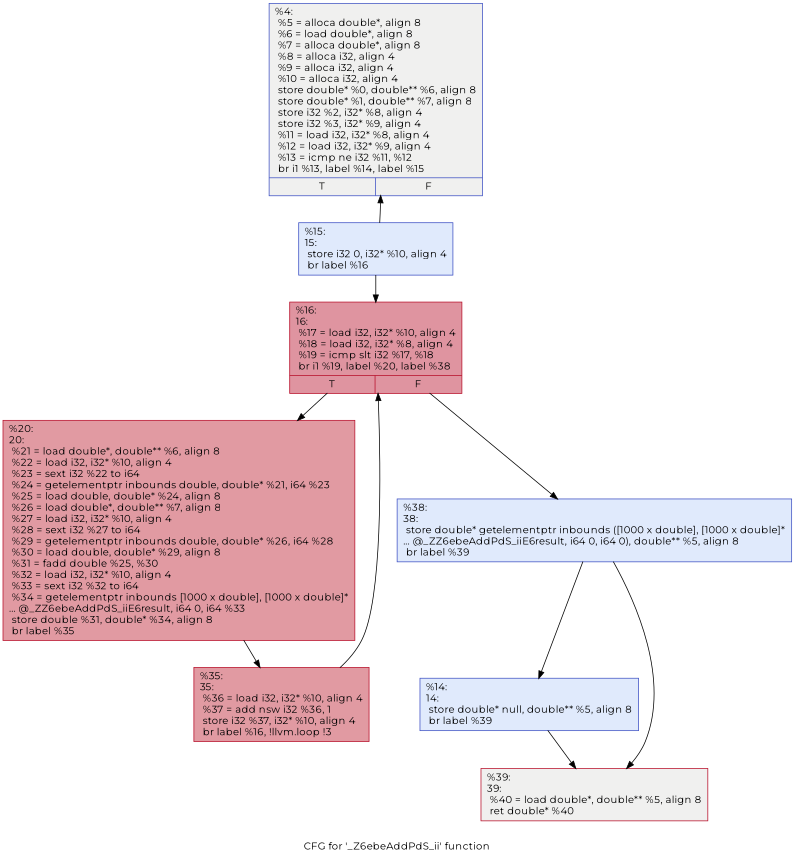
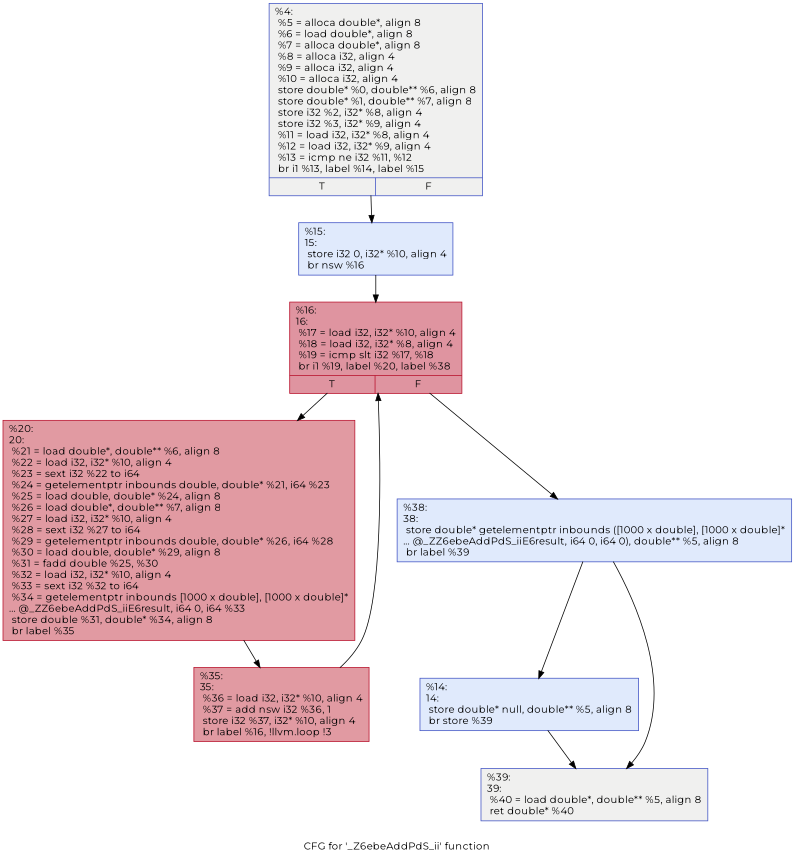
  digraph {
    fontname=Montserrat
    label="CFG for '_Z6ebeAddPdS_ii' function"
    node [color="#3d50c3ff" fillcolor="#b9d0f970" fontname=Montserrat shape=record style=filled]
    edge [fontname=Montserrat]
    n1 [fillcolor="#dedcdb70" label="{%4:\l  %5 = alloca double*, align 8\l  %6 = load double*, align 8\l  %7 = alloca double*, align 8\l  %8 = alloca i32, align 4\l  %9 = alloca i32, align 4\l  %10 = alloca i32, align 4\l  store double* %0, double** %6, align 8\l  store double* %1, double** %7, align 8\l  store i32 %2, i32* %8, align 4\l  store i32 %3, i32* %9, align 4\l  %11 = load i32, i32* %8, align 4\l  %12 = load i32, i32* %9, align 4\l  %13 = icmp ne i32 %11, %12\l  br i1 %13, label %14, label %15\l|{<s0>T|<s1>F}}"]
-   n2 [label="{%15:\l15:                                               \l  store i32 0, i32* %10, align 4\l  br label %16\l}"]
-   n3 [label="{%14:\l14:                                               \l  store double* null, double** %5, align 8\l  br label %39\l}"]
-   n4 [color="#b70d28ff" fillcolor="#dedcdb70" label="{%39:\l39:                                               \l  %40 = load double*, double** %5, align 8\l  ret double* %40\l}"]
+   n2 [label="{%15:\l15:                                               \l  store i32 0, i32* %10, align 4\l  br nsw %16\l}"]
+   n3 [label="{%14:\l14:                                               \l  store double* null, double** %5, align 8\l  br store %39\l}"]
+   n4 [fillcolor="#dedcdb70" label="{%39:\l39:                                               \l  %40 = load double*, double** %5, align 8\l  ret double* %40\l}"]
    n5 [color="#b70d28ff" fillcolor="#b70d2870" label="{%16:\l16:                                               \l  %17 = load i32, i32* %10, align 4\l  %18 = load i32, i32* %8, align 4\l  %19 = icmp slt i32 %17, %18\l  br i1 %19, label %20, label %38\l|{<s0>T|<s1>F}}"]
    n6 [color="#b70d28ff" fillcolor="#bb1b2c70" label="{%20:\l20:                                               \l  %21 = load double*, double** %6, align 8\l  %22 = load i32, i32* %10, align 4\l  %23 = sext i32 %22 to i64\l  %24 = getelementptr inbounds double, double* %21, i64 %23\l  %25 = load double, double* %24, align 8\l  %26 = load double*, double** %7, align 8\l  %27 = load i32, i32* %10, align 4\l  %28 = sext i32 %27 to i64\l  %29 = getelementptr inbounds double, double* %26, i64 %28\l  %30 = load double, double* %29, align 8\l  %31 = fadd double %25, %30\l  %32 = load i32, i32* %10, align 4\l  %33 = sext i32 %32 to i64\l  %34 = getelementptr inbounds [1000 x double], [1000 x double]*\l... @_ZZ6ebeAddPdS_iiE6result, i64 0, i64 %33\l  store double %31, double* %34, align 8\l  br label %35\l}"]
    n7 [label="{%38:\l38:                                               \l  store double* getelementptr inbounds ([1000 x double], [1000 x double]*\l... @_ZZ6ebeAddPdS_iiE6result, i64 0, i64 0), double** %5, align 8\l  br label %39\l}"]
    n8 [color="#b70d28ff" fillcolor="#bb1b2c70" label="{%35:\l35:                                               \l  %36 = load i32, i32* %10, align 4\l  %37 = add nsw i32 %36, 1\l  store i32 %37, i32* %10, align 4\l  br label %16, !llvm.loop !3\l}"]
-   n2 -> n1
+   n1 -> n2
    n2 -> n5
    n3 -> n4
    n5 -> n6
    n5 -> n7
    n6 -> n8
    n7 -> n3
    n7 -> n4
    n8 -> n5
  }
